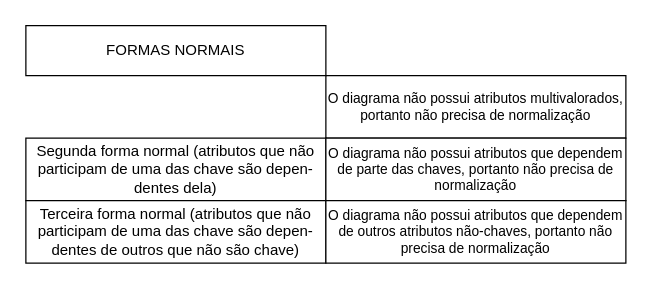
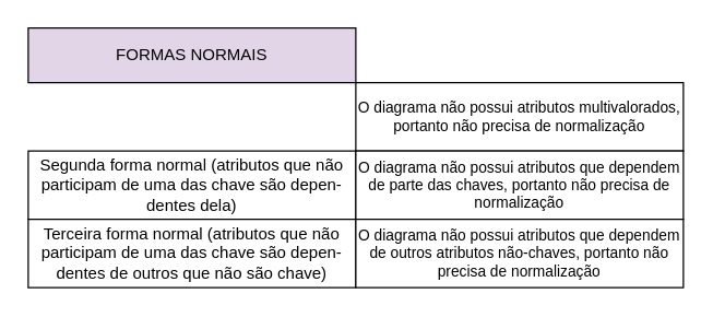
  <mxCell id="0" />
  <mxCell id="1" parent="0" />
  <mxCell id="2" value="&lt;p style=&quot;line-height: 120%; font-size: 11px;&quot;&gt;&lt;font style=&quot;font-size: 11px;&quot;&gt;O diagrama não possui atributos multivalorados, portanto não precisa de normalização&lt;/font&gt;&lt;/p&gt;" style="rounded=0;whiteSpace=wrap;html=1;" vertex="1" parent="1"><mxGeometry x="260" y="60" width="240" height="50" as="geometry" /></mxCell>
- <mxCell id="3" value="FORMAS NORMAIS" style="rounded=0;whiteSpace=wrap;html=1;" vertex="1" parent="1"><mxGeometry x="20" y="20" width="240" height="40" as="geometry" /></mxCell>
+ <mxCell id="3" value="FORMAS NORMAIS" style="rounded=0;whiteSpace=wrap;html=1;fillColor=#e1d5e7;" vertex="1" parent="1"><mxGeometry x="20" y="20" width="240" height="40" as="geometry" /></mxCell>
  <mxCell id="4" value="&lt;div&gt;Segunda forma normal (atributos que não participam de uma das&amp;nbsp;&lt;span style=&quot;background-color: initial;&quot;&gt;chave são depen-dentes dela)&lt;/span&gt;&lt;/div&gt;" style="rounded=0;whiteSpace=wrap;html=1;" vertex="1" parent="1"><mxGeometry x="20" y="110" width="240" height="50" as="geometry" /></mxCell>
  <mxCell id="5" value="&lt;p style=&quot;line-height: 120%; font-size: 11px;&quot;&gt;&lt;font style=&quot;font-size: 11px;&quot;&gt;O diagrama não possui atributos que dependem de parte das chaves, portanto não precisa de normalização&lt;/font&gt;&lt;/p&gt;" style="rounded=0;whiteSpace=wrap;html=1;" vertex="1" parent="1"><mxGeometry x="260" y="110" width="240" height="50" as="geometry" /></mxCell>
  <mxCell id="6" value="&lt;div&gt;Terceira forma normal (atributos que não participam de uma das&amp;nbsp;&lt;span style=&quot;background-color: initial;&quot;&gt;chave são depen-dentes de outros que não são chave)&lt;/span&gt;&lt;/div&gt;" style="rounded=0;whiteSpace=wrap;html=1;" vertex="1" parent="1"><mxGeometry x="20" y="160" width="240" height="50" as="geometry" /></mxCell>
  <mxCell id="7" value="&lt;p style=&quot;line-height: 120%; font-size: 11px;&quot;&gt;&lt;font style=&quot;font-size: 11px;&quot;&gt;O diagrama não possui atributos que dependem de outros atributos não-chaves, portanto não precisa de normalização&lt;/font&gt;&lt;/p&gt;" style="rounded=0;whiteSpace=wrap;html=1;" vertex="1" parent="1"><mxGeometry x="260" y="160" width="240" height="50" as="geometry" /></mxCell>
